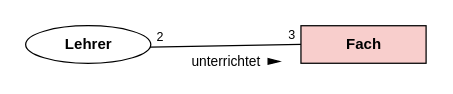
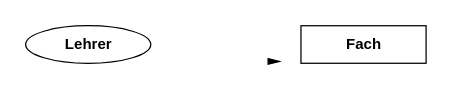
  <mxCell id="0" />
  <mxCell id="1" parent="0" />
- <mxCell id="2" value="&lt;b&gt;Fach&lt;/b&gt;" style="html=1;fontStyle=0;fillColor=#f8cecc;" parent="1" vertex="1"><mxGeometry x="240" y="20" width="100" height="30" as="geometry" /></mxCell>
- <mxCell id="3" value="unterrichtet" style="endArrow=none;html=1;endFill=0;verticalAlign=top;labelBackgroundColor=none;" parent="1" source="6" target="2" edge="1"><mxGeometry relative="1" as="geometry"><mxPoint x="40" y="100" as="sourcePoint" /><mxPoint x="210" y="40" as="targetPoint" /></mxGeometry></mxCell>
- <mxCell id="4" value="2" style="resizable=0;html=1;align=left;verticalAlign=bottom;labelBackgroundColor=none;fontSize=10;spacingTop=-8;spacingLeft=0;" parent="3" connectable="0" vertex="1"><mxGeometry x="-1" relative="1" as="geometry"><mxPoint x="3" as="offset" /></mxGeometry></mxCell>
- <mxCell id="5" value="3" style="resizable=0;html=1;align=right;verticalAlign=bottom;labelBackgroundColor=none;fontSize=10;spacingLeft=0;spacing=2;spacingBottom=0;spacingRight=3;spacingTop=0;" parent="3" connectable="0" vertex="1"><mxGeometry x="1" relative="1" as="geometry"><mxPoint x="-1" as="offset" /></mxGeometry></mxCell>
+ <mxCell id="2" value="&lt;b&gt;Fach&lt;/b&gt;" style="html=1;fontStyle=0" parent="1" vertex="1"><mxGeometry x="240" y="20" width="100" height="30" as="geometry" /></mxCell>
  <mxCell id="6" value="&lt;b&gt;Lehrer&lt;/b&gt;" style="ellipse;html=1;fontStyle=0;" parent="1" vertex="1"><mxGeometry x="20" y="20" width="100" height="30" as="geometry" /></mxCell>
  <mxCell id="7" value="" style="triangle;whiteSpace=wrap;html=1;dashed=0;direction=north;fillColor=#000000;aspect=fixed;rotation=90;" parent="1" vertex="1"><mxGeometry x="216" y="44" width="4.5" height="9" as="geometry" /></mxCell>
